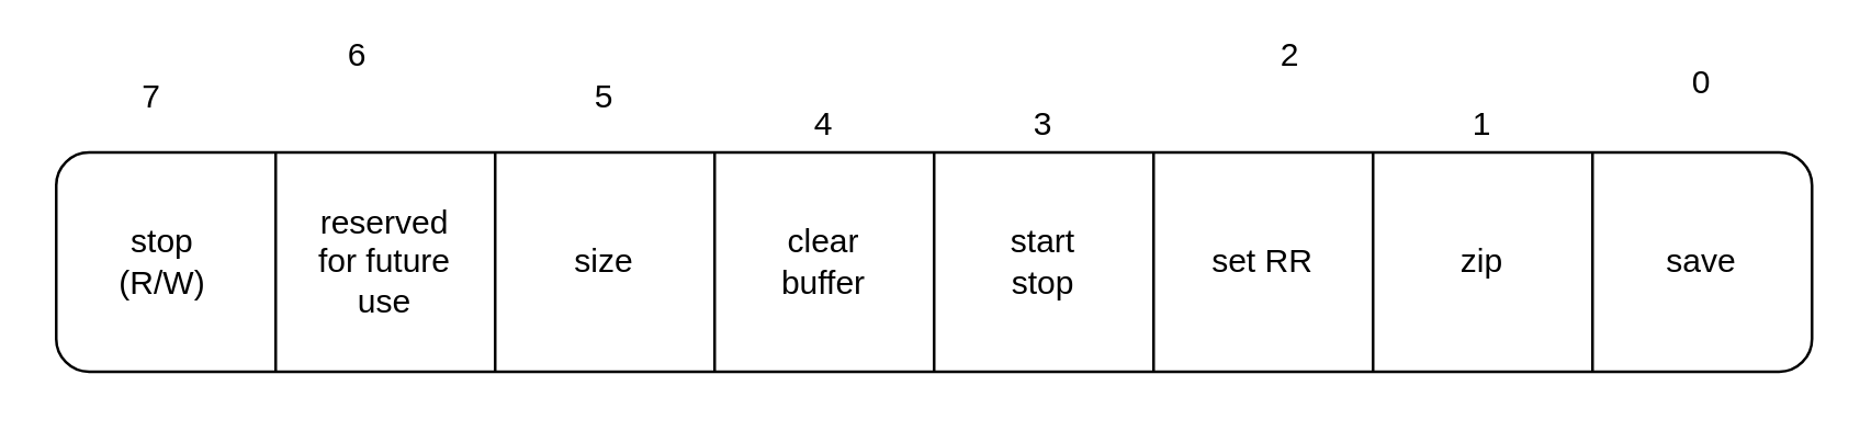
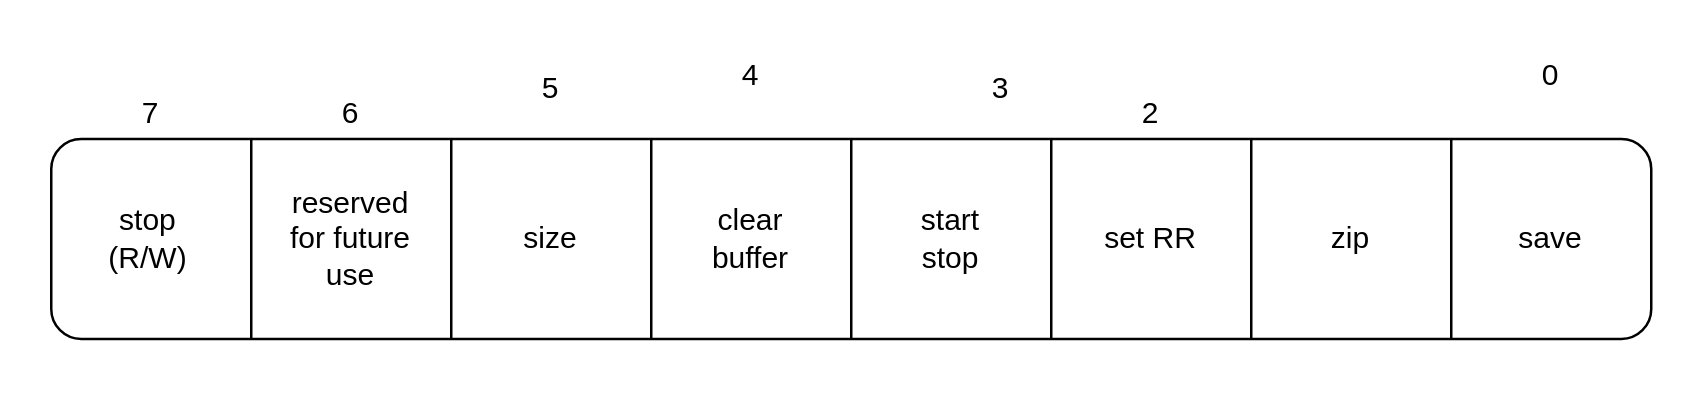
  <mxCell id="0" />
  <mxCell id="1" parent="0" />
  <mxCell id="2" value="" style="rounded=1;whiteSpace=wrap;html=1;" vertex="1" parent="1"><mxGeometry x="20" y="55" width="640" height="80" as="geometry" /></mxCell>
  <mxCell id="3" value="" style="endArrow=none;html=1;" edge="1" parent="1"><mxGeometry width="50" height="50" relative="1" as="geometry"><mxPoint x="100" y="55" as="sourcePoint" /><mxPoint x="100" y="135" as="targetPoint" /></mxGeometry></mxCell>
  <mxCell id="4" value="" style="endArrow=none;html=1;" edge="1" parent="1"><mxGeometry width="50" height="50" relative="1" as="geometry"><mxPoint x="180" y="55" as="sourcePoint" /><mxPoint x="180" y="135" as="targetPoint" /></mxGeometry></mxCell>
  <mxCell id="5" value="" style="endArrow=none;html=1;" edge="1" parent="1"><mxGeometry width="50" height="50" relative="1" as="geometry"><mxPoint x="260" y="55" as="sourcePoint" /><mxPoint x="260" y="135" as="targetPoint" /></mxGeometry></mxCell>
  <mxCell id="6" value="" style="endArrow=none;html=1;" edge="1" parent="1"><mxGeometry width="50" height="50" relative="1" as="geometry"><mxPoint x="340" y="55" as="sourcePoint" /><mxPoint x="340" y="135" as="targetPoint" /></mxGeometry></mxCell>
  <mxCell id="7" value="" style="endArrow=none;html=1;" edge="1" parent="1"><mxGeometry width="50" height="50" relative="1" as="geometry"><mxPoint x="420" y="55" as="sourcePoint" /><mxPoint x="420" y="135" as="targetPoint" /></mxGeometry></mxCell>
  <mxCell id="8" value="" style="endArrow=none;html=1;" edge="1" parent="1"><mxGeometry width="50" height="50" relative="1" as="geometry"><mxPoint x="500" y="55" as="sourcePoint" /><mxPoint x="500" y="135" as="targetPoint" /></mxGeometry></mxCell>
  <mxCell id="9" value="" style="endArrow=none;html=1;" edge="1" parent="1"><mxGeometry width="50" height="50" relative="1" as="geometry"><mxPoint x="580" y="55" as="sourcePoint" /><mxPoint x="580" y="135" as="targetPoint" /></mxGeometry></mxCell>
- <mxCell id="10" value="7" style="text;html=1;strokeColor=none;fillColor=none;align=center;verticalAlign=middle;whiteSpace=wrap;rounded=0;" vertex="1" parent="1"><mxGeometry x="45" y="25" width="20" height="20" as="geometry" /></mxCell>
- <mxCell id="11" value="6" style="text;html=1;strokeColor=none;fillColor=none;align=center;verticalAlign=middle;whiteSpace=wrap;rounded=0;" vertex="1" parent="1"><mxGeometry x="120" y="10" width="20" height="20" as="geometry" /></mxCell>
+ <mxCell id="10" value="7" style="text;html=1;strokeColor=none;fillColor=none;align=center;verticalAlign=middle;whiteSpace=wrap;rounded=0;" vertex="1" parent="1"><mxGeometry x="50" y="35" width="20" height="20" as="geometry" /></mxCell>
+ <mxCell id="11" value="6" style="text;html=1;strokeColor=none;fillColor=none;align=center;verticalAlign=middle;whiteSpace=wrap;rounded=0;" vertex="1" parent="1"><mxGeometry x="130" y="35" width="20" height="20" as="geometry" /></mxCell>
  <mxCell id="12" value="5" style="text;html=1;strokeColor=none;fillColor=none;align=center;verticalAlign=middle;whiteSpace=wrap;rounded=0;" vertex="1" parent="1"><mxGeometry x="210" y="25" width="20" height="20" as="geometry" /></mxCell>
- <mxCell id="13" value="4" style="text;html=1;strokeColor=none;fillColor=none;align=center;verticalAlign=middle;whiteSpace=wrap;rounded=0;" vertex="1" parent="1"><mxGeometry x="290" y="35" width="20" height="20" as="geometry" /></mxCell>
- <mxCell id="14" value="3" style="text;html=1;strokeColor=none;fillColor=none;align=center;verticalAlign=middle;whiteSpace=wrap;rounded=0;" vertex="1" parent="1"><mxGeometry x="370" y="35" width="20" height="20" as="geometry" /></mxCell>
- <mxCell id="15" value="2" style="text;html=1;strokeColor=none;fillColor=none;align=center;verticalAlign=middle;whiteSpace=wrap;rounded=0;" vertex="1" parent="1"><mxGeometry x="460" y="10" width="20" height="20" as="geometry" /></mxCell>
- <mxCell id="16" value="1" style="text;html=1;strokeColor=none;fillColor=none;align=center;verticalAlign=middle;whiteSpace=wrap;rounded=0;" vertex="1" parent="1"><mxGeometry x="530" y="35" width="20" height="20" as="geometry" /></mxCell>
+ <mxCell id="13" value="4" style="text;html=1;strokeColor=none;fillColor=none;align=center;verticalAlign=middle;whiteSpace=wrap;rounded=0;" vertex="1" parent="1"><mxGeometry x="290" y="20" width="20" height="20" as="geometry" /></mxCell>
+ <mxCell id="14" value="3" style="text;html=1;strokeColor=none;fillColor=none;align=center;verticalAlign=middle;whiteSpace=wrap;rounded=0;" vertex="1" parent="1"><mxGeometry x="390" y="25" width="20" height="20" as="geometry" /></mxCell>
+ <mxCell id="15" value="2" style="text;html=1;strokeColor=none;fillColor=none;align=center;verticalAlign=middle;whiteSpace=wrap;rounded=0;" vertex="1" parent="1"><mxGeometry x="450" y="35" width="20" height="20" as="geometry" /></mxCell>
  <mxCell id="17" value="0" style="text;html=1;strokeColor=none;fillColor=none;align=center;verticalAlign=middle;whiteSpace=wrap;rounded=0;" vertex="1" parent="1"><mxGeometry x="610" y="20" width="20" height="20" as="geometry" /></mxCell>
  <mxCell id="18" value="&lt;div&gt;stop&lt;/div&gt;&lt;div&gt;(R/W)&lt;/div&gt;" style="text;html=1;strokeColor=none;fillColor=none;align=center;verticalAlign=middle;whiteSpace=wrap;rounded=0;" vertex="1" parent="1"><mxGeometry x="29" y="65" width="60" height="60" as="geometry" /></mxCell>
  <mxCell id="19" value="&lt;div&gt;reserved for future use&lt;br&gt;&lt;/div&gt;" style="text;html=1;strokeColor=none;fillColor=none;align=center;verticalAlign=middle;whiteSpace=wrap;rounded=0;" vertex="1" parent="1"><mxGeometry x="110" y="65" width="60" height="60" as="geometry" /></mxCell>
  <mxCell id="20" value="&lt;div&gt;size&lt;br&gt;&lt;/div&gt;" style="text;html=1;strokeColor=none;fillColor=none;align=center;verticalAlign=middle;whiteSpace=wrap;rounded=0;" vertex="1" parent="1"><mxGeometry x="190" y="65" width="60" height="60" as="geometry" /></mxCell>
  <mxCell id="21" value="clear buffer" style="text;html=1;strokeColor=none;fillColor=none;align=center;verticalAlign=middle;whiteSpace=wrap;rounded=0;" vertex="1" parent="1"><mxGeometry x="270" y="65" width="60" height="60" as="geometry" /></mxCell>
  <mxCell id="22" value="&lt;div&gt;start&lt;/div&gt;&lt;div&gt;stop&lt;br&gt;&lt;/div&gt;" style="text;html=1;strokeColor=none;fillColor=none;align=center;verticalAlign=middle;whiteSpace=wrap;rounded=0;" vertex="1" parent="1"><mxGeometry x="350" y="65" width="60" height="60" as="geometry" /></mxCell>
  <mxCell id="23" value="set RR" style="text;html=1;strokeColor=none;fillColor=none;align=center;verticalAlign=middle;whiteSpace=wrap;rounded=0;" vertex="1" parent="1"><mxGeometry x="430" y="65" width="60" height="60" as="geometry" /></mxCell>
  <mxCell id="24" value="zip" style="text;html=1;strokeColor=none;fillColor=none;align=center;verticalAlign=middle;whiteSpace=wrap;rounded=0;" vertex="1" parent="1"><mxGeometry x="510" y="65" width="60" height="60" as="geometry" /></mxCell>
  <mxCell id="25" value="save" style="text;html=1;strokeColor=none;fillColor=none;align=center;verticalAlign=middle;whiteSpace=wrap;rounded=0;" vertex="1" parent="1"><mxGeometry x="590" y="65" width="60" height="60" as="geometry" /></mxCell>
